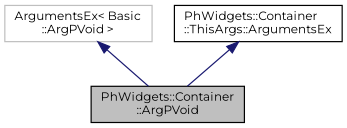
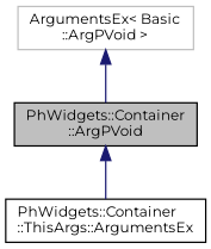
  digraph {
    fontname=Montserrat
    node [color=black fillcolor=white fontname=Montserrat fontsize=10 shape=record style=filled]
    edge [color=midnightblue dir=back fontname=Montserrat fontsize=10 labelfontname=Helvetica labelfontsize=10 style=solid]
    n1 [fillcolor=grey75 fontcolor=black height=0.2 label="PhWidgets::Container\l::ArgPVoid" width=0.4]
    n2 [color=grey75 height=0.2 label="ArgumentsEx\< Basic\l::ArgPVoid \>" width=0.4]
    n3 [height=0.2 label="PhWidgets::Container\l::ThisArgs::ArgumentsEx" width=0.4]
    n2 -> n1
-   n3 -> n1
+   n1 -> n3
  }
